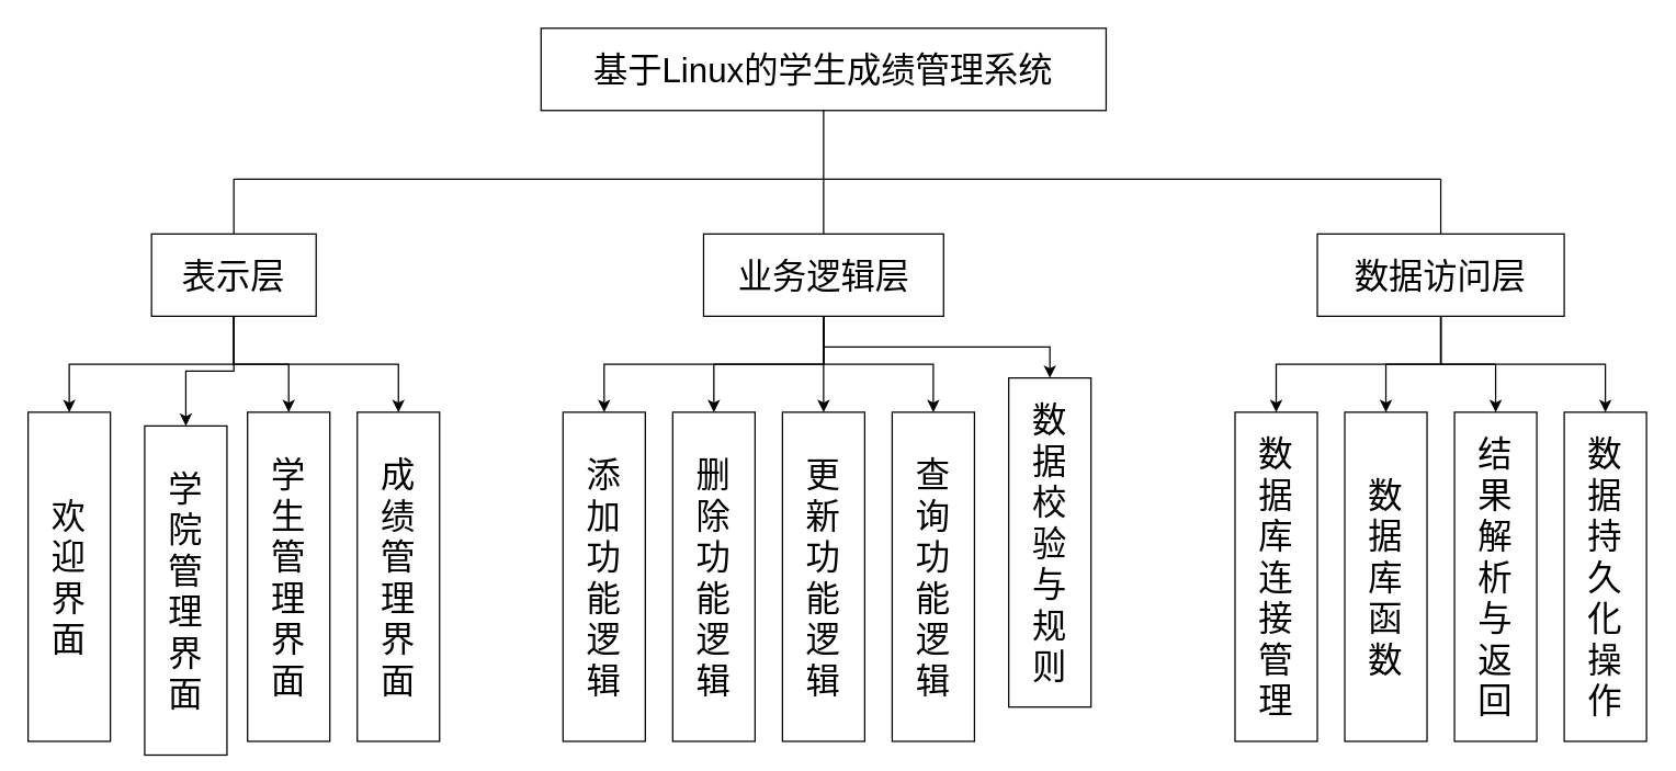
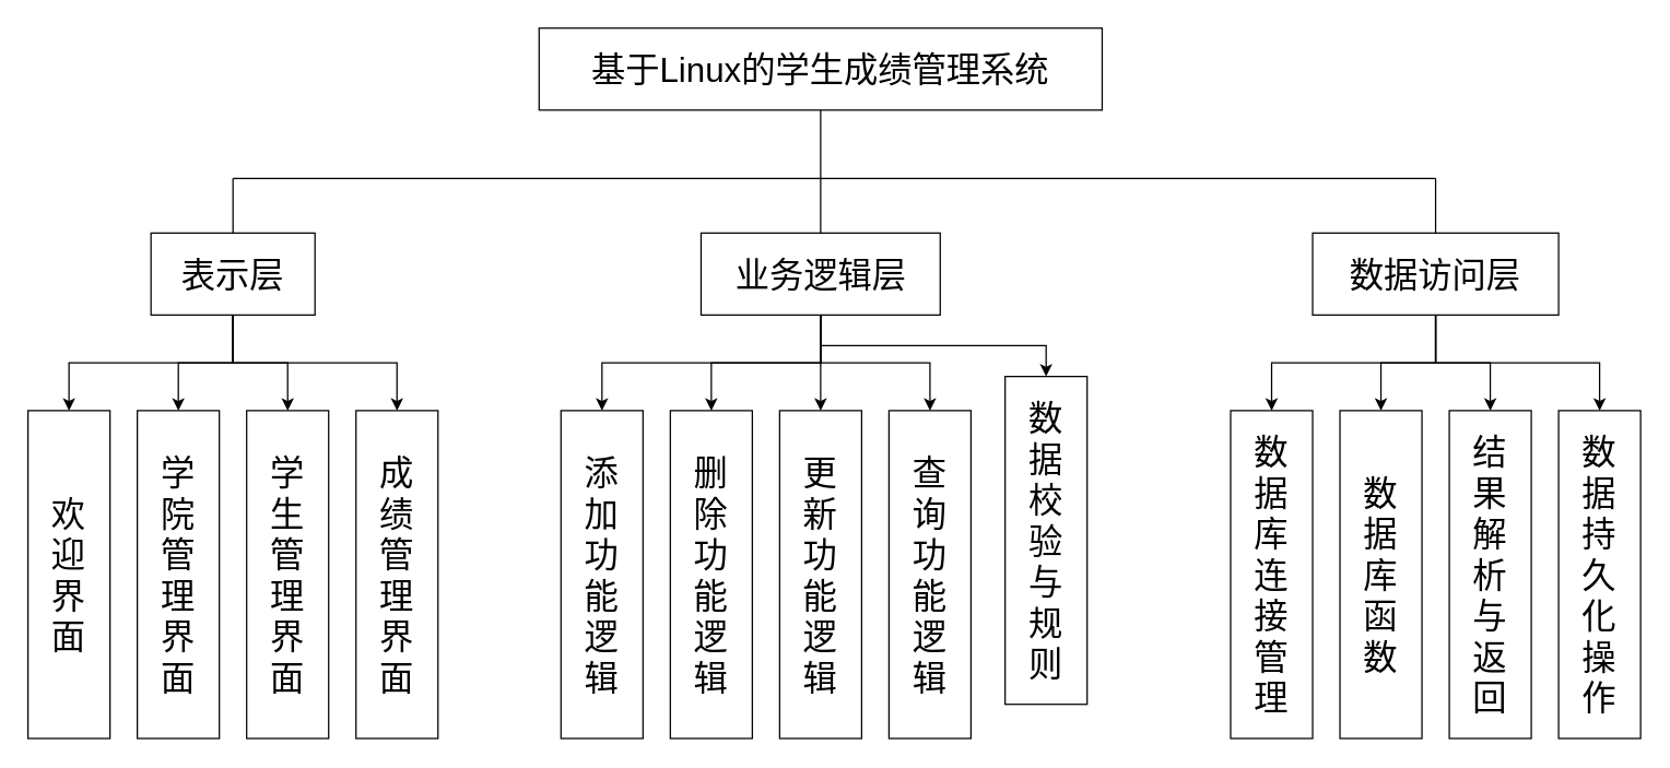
  <mxCell id="0" />
  <mxCell id="1" parent="0" />
  <mxCell id="2" style="edgeStyle=orthogonalEdgeStyle;rounded=0;orthogonalLoop=1;jettySize=auto;html=1;exitX=0.5;exitY=1;exitDx=0;exitDy=0;entryX=0.5;entryY=0;entryDx=0;entryDy=0;" edge="1" parent="1" source="6" target="7"><mxGeometry relative="1" as="geometry" /></mxCell>
  <mxCell id="3" style="edgeStyle=orthogonalEdgeStyle;rounded=0;orthogonalLoop=1;jettySize=auto;html=1;exitX=0.5;exitY=1;exitDx=0;exitDy=0;entryX=0.5;entryY=0;entryDx=0;entryDy=0;" edge="1" parent="1" source="6" target="9"><mxGeometry relative="1" as="geometry" /></mxCell>
  <mxCell id="4" style="edgeStyle=orthogonalEdgeStyle;rounded=0;orthogonalLoop=1;jettySize=auto;html=1;exitX=0.5;exitY=1;exitDx=0;exitDy=0;entryX=0.5;entryY=0;entryDx=0;entryDy=0;" edge="1" parent="1" source="6" target="10"><mxGeometry relative="1" as="geometry" /></mxCell>
  <mxCell id="5" style="edgeStyle=orthogonalEdgeStyle;rounded=0;orthogonalLoop=1;jettySize=auto;html=1;exitX=0.5;exitY=1;exitDx=0;exitDy=0;entryX=0.5;entryY=0;entryDx=0;entryDy=0;" edge="1" parent="1" source="6" target="11"><mxGeometry relative="1" as="geometry" /></mxCell>
  <mxCell id="6" value="&lt;span style=&quot;font-size: 25px;&quot;&gt;表示层&lt;/span&gt;" style="rounded=0;whiteSpace=wrap;html=1;" vertex="1" parent="1"><mxGeometry x="110" y="170" width="120" height="60" as="geometry" /></mxCell>
  <mxCell id="7" value="&lt;font style=&quot;font-size: 25px;&quot;&gt;欢&lt;/font&gt;&lt;div&gt;&lt;font style=&quot;font-size: 25px;&quot;&gt;迎&lt;/font&gt;&lt;/div&gt;&lt;div&gt;&lt;font style=&quot;font-size: 25px;&quot;&gt;界&lt;/font&gt;&lt;/div&gt;&lt;div&gt;&lt;font style=&quot;font-size: 25px;&quot;&gt;面&lt;/font&gt;&lt;/div&gt;" style="rounded=0;whiteSpace=wrap;html=1;" vertex="1" parent="1"><mxGeometry x="20" y="300" width="60" height="240" as="geometry" /></mxCell>
  <mxCell id="8" value="&lt;span style=&quot;font-size: 25px;&quot;&gt;基于Linux的学生成绩管理系统&lt;/span&gt;" style="rounded=0;whiteSpace=wrap;html=1;" vertex="1" parent="1"><mxGeometry x="394" y="20" width="412" height="60" as="geometry" /></mxCell>
- <mxCell id="9" value="&lt;span style=&quot;font-size: 25px;&quot;&gt;学&lt;/span&gt;&lt;div&gt;&lt;span style=&quot;font-size: 25px;&quot;&gt;院&lt;/span&gt;&lt;/div&gt;&lt;div&gt;&lt;span style=&quot;font-size: 25px;&quot;&gt;管&lt;/span&gt;&lt;/div&gt;&lt;div&gt;&lt;span style=&quot;font-size: 25px;&quot;&gt;理&lt;/span&gt;&lt;/div&gt;&lt;div&gt;&lt;span style=&quot;font-size: 25px;&quot;&gt;界&lt;/span&gt;&lt;/div&gt;&lt;div&gt;&lt;span style=&quot;font-size: 25px;&quot;&gt;面&lt;/span&gt;&lt;/div&gt;" style="rounded=0;whiteSpace=wrap;html=1;" vertex="1" parent="1"><mxGeometry x="105" y="310" width="60" height="240" as="geometry" /></mxCell>
+ <mxCell id="9" value="&lt;span style=&quot;font-size: 25px;&quot;&gt;学&lt;/span&gt;&lt;div&gt;&lt;span style=&quot;font-size: 25px;&quot;&gt;院&lt;/span&gt;&lt;/div&gt;&lt;div&gt;&lt;span style=&quot;font-size: 25px;&quot;&gt;管&lt;/span&gt;&lt;/div&gt;&lt;div&gt;&lt;span style=&quot;font-size: 25px;&quot;&gt;理&lt;/span&gt;&lt;/div&gt;&lt;div&gt;&lt;span style=&quot;font-size: 25px;&quot;&gt;界&lt;/span&gt;&lt;/div&gt;&lt;div&gt;&lt;span style=&quot;font-size: 25px;&quot;&gt;面&lt;/span&gt;&lt;/div&gt;" style="rounded=0;whiteSpace=wrap;html=1;" vertex="1" parent="1"><mxGeometry x="100" y="300" width="60" height="240" as="geometry" /></mxCell>
  <mxCell id="10" value="&lt;span style=&quot;font-size: 25px;&quot;&gt;学&lt;/span&gt;&lt;div&gt;&lt;span style=&quot;font-size: 25px;&quot;&gt;生&lt;/span&gt;&lt;/div&gt;&lt;div&gt;&lt;span style=&quot;font-size: 25px;&quot;&gt;管&lt;/span&gt;&lt;/div&gt;&lt;div&gt;&lt;span style=&quot;font-size: 25px;&quot;&gt;理&lt;/span&gt;&lt;/div&gt;&lt;div&gt;&lt;span style=&quot;font-size: 25px;&quot;&gt;界&lt;/span&gt;&lt;/div&gt;&lt;div&gt;&lt;span style=&quot;font-size: 25px;&quot;&gt;面&lt;/span&gt;&lt;/div&gt;" style="rounded=0;whiteSpace=wrap;html=1;" vertex="1" parent="1"><mxGeometry x="180" y="300" width="60" height="240" as="geometry" /></mxCell>
  <mxCell id="11" value="&lt;span style=&quot;font-size: 25px;&quot;&gt;成&lt;/span&gt;&lt;div&gt;&lt;span style=&quot;font-size: 25px;&quot;&gt;绩&lt;/span&gt;&lt;br&gt;&lt;div&gt;&lt;span style=&quot;font-size: 25px;&quot;&gt;管&lt;/span&gt;&lt;/div&gt;&lt;div&gt;&lt;span style=&quot;font-size: 25px;&quot;&gt;理&lt;/span&gt;&lt;/div&gt;&lt;div&gt;&lt;span style=&quot;font-size: 25px;&quot;&gt;界&lt;/span&gt;&lt;/div&gt;&lt;div&gt;&lt;span style=&quot;font-size: 25px;&quot;&gt;面&lt;/span&gt;&lt;/div&gt;&lt;/div&gt;" style="rounded=0;whiteSpace=wrap;html=1;" vertex="1" parent="1"><mxGeometry x="260" y="300" width="60" height="240" as="geometry" /></mxCell>
  <mxCell id="12" style="edgeStyle=orthogonalEdgeStyle;rounded=0;orthogonalLoop=1;jettySize=auto;html=1;exitX=0.5;exitY=1;exitDx=0;exitDy=0;entryX=0.5;entryY=0;entryDx=0;entryDy=0;" edge="1" parent="1" source="17" target="20"><mxGeometry relative="1" as="geometry" /></mxCell>
  <mxCell id="13" style="edgeStyle=orthogonalEdgeStyle;rounded=0;orthogonalLoop=1;jettySize=auto;html=1;exitX=0.5;exitY=1;exitDx=0;exitDy=0;entryX=0.5;entryY=0;entryDx=0;entryDy=0;" edge="1" parent="1" source="17" target="18"><mxGeometry relative="1" as="geometry" /></mxCell>
  <mxCell id="14" style="edgeStyle=orthogonalEdgeStyle;rounded=0;orthogonalLoop=1;jettySize=auto;html=1;exitX=0.5;exitY=1;exitDx=0;exitDy=0;entryX=0.5;entryY=0;entryDx=0;entryDy=0;" edge="1" parent="1" source="17" target="19"><mxGeometry relative="1" as="geometry" /></mxCell>
  <mxCell id="15" style="edgeStyle=orthogonalEdgeStyle;rounded=0;orthogonalLoop=1;jettySize=auto;html=1;exitX=0.5;exitY=1;exitDx=0;exitDy=0;" edge="1" parent="1" source="17" target="21"><mxGeometry relative="1" as="geometry" /></mxCell>
  <mxCell id="16" style="edgeStyle=orthogonalEdgeStyle;rounded=0;orthogonalLoop=1;jettySize=auto;html=1;exitX=0.5;exitY=1;exitDx=0;exitDy=0;entryX=0.5;entryY=0;entryDx=0;entryDy=0;" edge="1" parent="1" source="17" target="22"><mxGeometry relative="1" as="geometry" /></mxCell>
  <mxCell id="17" value="&lt;span style=&quot;font-size: 25px;&quot;&gt;业务逻辑层&lt;/span&gt;" style="rounded=0;whiteSpace=wrap;html=1;" vertex="1" parent="1"><mxGeometry x="512.5" y="170" width="175" height="60" as="geometry" /></mxCell>
  <mxCell id="18" value="&lt;span style=&quot;font-size: 25px;&quot;&gt;添&lt;/span&gt;&lt;div&gt;&lt;span style=&quot;font-size: 25px;&quot;&gt;加&lt;/span&gt;&lt;/div&gt;&lt;div&gt;&lt;span style=&quot;font-size: 25px;&quot;&gt;功&lt;/span&gt;&lt;/div&gt;&lt;div&gt;&lt;span style=&quot;font-size: 25px;&quot;&gt;能&lt;/span&gt;&lt;/div&gt;&lt;div&gt;&lt;span style=&quot;font-size: 25px;&quot;&gt;逻&lt;/span&gt;&lt;/div&gt;&lt;div&gt;&lt;span style=&quot;font-size: 25px;&quot;&gt;辑&lt;/span&gt;&lt;/div&gt;" style="rounded=0;whiteSpace=wrap;html=1;" vertex="1" parent="1"><mxGeometry x="410" y="300" width="60" height="240" as="geometry" /></mxCell>
  <mxCell id="19" value="&lt;span style=&quot;font-size: 25px;&quot;&gt;删&lt;/span&gt;&lt;div&gt;&lt;span style=&quot;font-size: 25px;&quot;&gt;除&lt;/span&gt;&lt;/div&gt;&lt;div&gt;&lt;span style=&quot;font-size: 25px;&quot;&gt;功&lt;/span&gt;&lt;/div&gt;&lt;div&gt;&lt;span style=&quot;font-size: 25px;&quot;&gt;能&lt;/span&gt;&lt;/div&gt;&lt;div&gt;&lt;span style=&quot;font-size: 25px;&quot;&gt;逻&lt;/span&gt;&lt;/div&gt;&lt;div&gt;&lt;span style=&quot;font-size: 25px;&quot;&gt;辑&lt;/span&gt;&lt;/div&gt;" style="rounded=0;whiteSpace=wrap;html=1;" vertex="1" parent="1"><mxGeometry x="490" y="300" width="60" height="240" as="geometry" /></mxCell>
  <mxCell id="20" value="&lt;span style=&quot;font-size: 25px;&quot;&gt;更&lt;/span&gt;&lt;div&gt;&lt;span style=&quot;font-size: 25px;&quot;&gt;新&lt;/span&gt;&lt;/div&gt;&lt;div&gt;&lt;span style=&quot;font-size: 25px;&quot;&gt;功&lt;/span&gt;&lt;/div&gt;&lt;div&gt;&lt;span style=&quot;font-size: 25px;&quot;&gt;能&lt;/span&gt;&lt;/div&gt;&lt;div&gt;&lt;span style=&quot;font-size: 25px;&quot;&gt;逻&lt;/span&gt;&lt;/div&gt;&lt;div&gt;&lt;span style=&quot;font-size: 25px;&quot;&gt;辑&lt;/span&gt;&lt;/div&gt;" style="rounded=0;whiteSpace=wrap;html=1;" vertex="1" parent="1"><mxGeometry x="570" y="300" width="60" height="240" as="geometry" /></mxCell>
  <mxCell id="21" value="&lt;span style=&quot;font-size: 25px;&quot;&gt;查&lt;/span&gt;&lt;div&gt;&lt;span style=&quot;font-size: 25px;&quot;&gt;询&lt;/span&gt;&lt;/div&gt;&lt;div&gt;&lt;span style=&quot;font-size: 25px;&quot;&gt;功&lt;/span&gt;&lt;/div&gt;&lt;div&gt;&lt;span style=&quot;font-size: 25px;&quot;&gt;能&lt;/span&gt;&lt;/div&gt;&lt;div&gt;&lt;span style=&quot;font-size: 25px;&quot;&gt;逻&lt;/span&gt;&lt;/div&gt;&lt;div&gt;&lt;span style=&quot;font-size: 25px;&quot;&gt;辑&lt;/span&gt;&lt;/div&gt;" style="rounded=0;whiteSpace=wrap;html=1;" vertex="1" parent="1"><mxGeometry x="650" y="300" width="60" height="240" as="geometry" /></mxCell>
  <mxCell id="22" value="&lt;span style=&quot;font-size: 25px;&quot;&gt;数&lt;/span&gt;&lt;div&gt;&lt;span style=&quot;font-size: 25px;&quot;&gt;据&lt;/span&gt;&lt;/div&gt;&lt;div&gt;&lt;span style=&quot;font-size: 25px;&quot;&gt;校&lt;/span&gt;&lt;/div&gt;&lt;div&gt;&lt;span style=&quot;font-size: 25px;&quot;&gt;验&lt;/span&gt;&lt;/div&gt;&lt;div&gt;&lt;span style=&quot;font-size: 25px;&quot;&gt;与&lt;/span&gt;&lt;/div&gt;&lt;div&gt;&lt;span style=&quot;font-size: 25px;&quot;&gt;规&lt;/span&gt;&lt;/div&gt;&lt;div&gt;&lt;span style=&quot;font-size: 25px;&quot;&gt;则&lt;/span&gt;&lt;/div&gt;" style="rounded=0;whiteSpace=wrap;html=1;" vertex="1" parent="1"><mxGeometry x="735" y="275" width="60" height="240" as="geometry" /></mxCell>
  <mxCell id="23" style="edgeStyle=orthogonalEdgeStyle;rounded=0;orthogonalLoop=1;jettySize=auto;html=1;exitX=0.5;exitY=1;exitDx=0;exitDy=0;entryX=0.5;entryY=0;entryDx=0;entryDy=0;" edge="1" parent="1" source="27" target="28"><mxGeometry relative="1" as="geometry" /></mxCell>
  <mxCell id="24" style="edgeStyle=orthogonalEdgeStyle;rounded=0;orthogonalLoop=1;jettySize=auto;html=1;exitX=0.5;exitY=1;exitDx=0;exitDy=0;entryX=0.5;entryY=0;entryDx=0;entryDy=0;" edge="1" parent="1" source="27" target="29"><mxGeometry relative="1" as="geometry" /></mxCell>
  <mxCell id="25" style="edgeStyle=orthogonalEdgeStyle;rounded=0;orthogonalLoop=1;jettySize=auto;html=1;exitX=0.5;exitY=1;exitDx=0;exitDy=0;entryX=0.5;entryY=0;entryDx=0;entryDy=0;" edge="1" parent="1" source="27" target="30"><mxGeometry relative="1" as="geometry" /></mxCell>
  <mxCell id="26" style="edgeStyle=orthogonalEdgeStyle;rounded=0;orthogonalLoop=1;jettySize=auto;html=1;exitX=0.5;exitY=1;exitDx=0;exitDy=0;entryX=0.5;entryY=0;entryDx=0;entryDy=0;" edge="1" parent="1" source="27" target="31"><mxGeometry relative="1" as="geometry" /></mxCell>
  <mxCell id="27" value="&lt;span style=&quot;font-size: 25px;&quot;&gt;数据访问层&lt;/span&gt;" style="rounded=0;html=1;verticalAlign=middle;horizontal=1;whiteSpace=wrap;" vertex="1" parent="1"><mxGeometry x="960" y="170" width="180" height="60" as="geometry" /></mxCell>
  <mxCell id="28" value="&lt;span style=&quot;font-size: 25px;&quot;&gt;数&lt;/span&gt;&lt;div&gt;&lt;span style=&quot;font-size: 25px;&quot;&gt;据&lt;/span&gt;&lt;/div&gt;&lt;div&gt;&lt;span style=&quot;font-size: 25px;&quot;&gt;库&lt;/span&gt;&lt;/div&gt;&lt;div&gt;&lt;span style=&quot;font-size: 25px;&quot;&gt;连&lt;/span&gt;&lt;/div&gt;&lt;div&gt;&lt;span style=&quot;font-size: 25px;&quot;&gt;接&lt;/span&gt;&lt;/div&gt;&lt;div&gt;&lt;span style=&quot;font-size: 25px;&quot;&gt;管&lt;/span&gt;&lt;/div&gt;&lt;div&gt;&lt;span style=&quot;font-size: 25px;&quot;&gt;理&lt;/span&gt;&lt;/div&gt;" style="rounded=0;whiteSpace=wrap;html=1;" vertex="1" parent="1"><mxGeometry x="900" y="300" width="60" height="240" as="geometry" /></mxCell>
  <mxCell id="29" value="&lt;span style=&quot;font-size: 25px;&quot;&gt;数&lt;/span&gt;&lt;div&gt;&lt;span style=&quot;font-size: 25px;&quot;&gt;据&lt;/span&gt;&lt;/div&gt;&lt;div&gt;&lt;span style=&quot;font-size: 25px;&quot;&gt;库&lt;/span&gt;&lt;/div&gt;&lt;div&gt;&lt;span style=&quot;font-size: 25px;&quot;&gt;函&lt;/span&gt;&lt;/div&gt;&lt;div&gt;&lt;span style=&quot;font-size: 25px;&quot;&gt;数&lt;/span&gt;&lt;/div&gt;" style="rounded=0;whiteSpace=wrap;html=1;" vertex="1" parent="1"><mxGeometry x="980" y="300" width="60" height="240" as="geometry" /></mxCell>
  <mxCell id="30" value="&lt;span style=&quot;font-size: 25px;&quot;&gt;结&lt;/span&gt;&lt;div&gt;&lt;span style=&quot;font-size: 25px;&quot;&gt;果&lt;/span&gt;&lt;/div&gt;&lt;div&gt;&lt;span style=&quot;font-size: 25px;&quot;&gt;解&lt;/span&gt;&lt;/div&gt;&lt;div&gt;&lt;span style=&quot;font-size: 25px;&quot;&gt;析&lt;/span&gt;&lt;/div&gt;&lt;div&gt;&lt;span style=&quot;font-size: 25px;&quot;&gt;与&lt;/span&gt;&lt;/div&gt;&lt;div&gt;&lt;span style=&quot;font-size: 25px;&quot;&gt;返&lt;/span&gt;&lt;/div&gt;&lt;div&gt;&lt;span style=&quot;font-size: 25px;&quot;&gt;回&lt;/span&gt;&lt;/div&gt;" style="rounded=0;whiteSpace=wrap;html=1;" vertex="1" parent="1"><mxGeometry x="1060" y="300" width="60" height="240" as="geometry" /></mxCell>
  <mxCell id="31" value="&lt;span style=&quot;font-size: 25px;&quot;&gt;数&lt;/span&gt;&lt;div&gt;&lt;span style=&quot;font-size: 25px;&quot;&gt;据&lt;/span&gt;&lt;/div&gt;&lt;div&gt;&lt;span style=&quot;font-size: 25px;&quot;&gt;持&lt;/span&gt;&lt;/div&gt;&lt;div&gt;&lt;span style=&quot;font-size: 25px;&quot;&gt;久&lt;/span&gt;&lt;/div&gt;&lt;div&gt;&lt;span style=&quot;font-size: 25px;&quot;&gt;化&lt;/span&gt;&lt;/div&gt;&lt;div&gt;&lt;span style=&quot;font-size: 25px;&quot;&gt;操&lt;/span&gt;&lt;/div&gt;&lt;div&gt;&lt;span style=&quot;font-size: 25px;&quot;&gt;作&lt;/span&gt;&lt;/div&gt;" style="rounded=0;whiteSpace=wrap;html=1;" vertex="1" parent="1"><mxGeometry x="1140" y="300" width="60" height="240" as="geometry" /></mxCell>
  <mxCell id="32" value="" style="endArrow=none;html=1;rounded=0;exitX=0.5;exitY=0;exitDx=0;exitDy=0;entryX=0.5;entryY=1;entryDx=0;entryDy=0;" edge="1" parent="1" source="17" target="8"><mxGeometry width="50" height="50" relative="1" as="geometry"><mxPoint x="560" y="130" as="sourcePoint" /><mxPoint x="610" y="80" as="targetPoint" /></mxGeometry></mxCell>
  <mxCell id="33" value="" style="endArrow=none;html=1;rounded=0;" edge="1" parent="1"><mxGeometry width="50" height="50" relative="1" as="geometry"><mxPoint x="600" y="130" as="sourcePoint" /><mxPoint x="1050" y="130" as="targetPoint" /></mxGeometry></mxCell>
  <mxCell id="34" value="" style="endArrow=none;html=1;rounded=0;exitX=0.5;exitY=0;exitDx=0;exitDy=0;" edge="1" parent="1" source="27"><mxGeometry width="50" height="50" relative="1" as="geometry"><mxPoint x="1000" y="180" as="sourcePoint" /><mxPoint x="1050" y="130" as="targetPoint" /></mxGeometry></mxCell>
  <mxCell id="35" value="" style="endArrow=none;html=1;rounded=0;" edge="1" parent="1"><mxGeometry width="50" height="50" relative="1" as="geometry"><mxPoint x="170" y="130" as="sourcePoint" /><mxPoint x="600" y="130" as="targetPoint" /></mxGeometry></mxCell>
  <mxCell id="36" value="" style="endArrow=none;html=1;rounded=0;exitX=0.5;exitY=0;exitDx=0;exitDy=0;" edge="1" parent="1" source="6"><mxGeometry width="50" height="50" relative="1" as="geometry"><mxPoint x="110" y="170" as="sourcePoint" /><mxPoint x="170" y="130" as="targetPoint" /></mxGeometry></mxCell>
